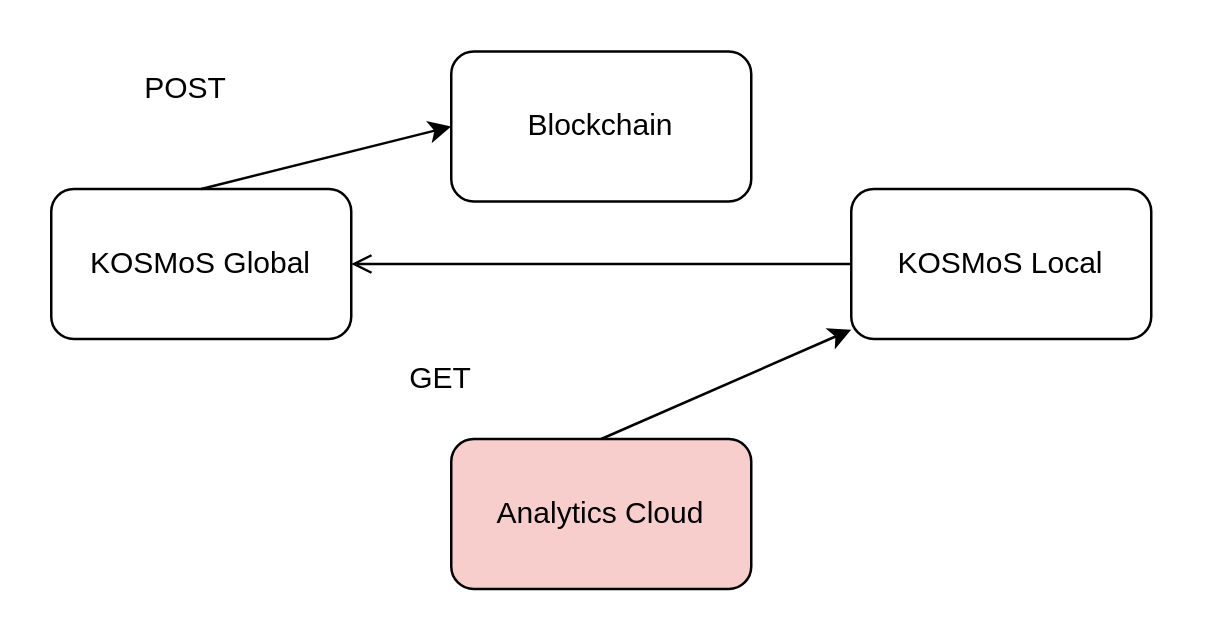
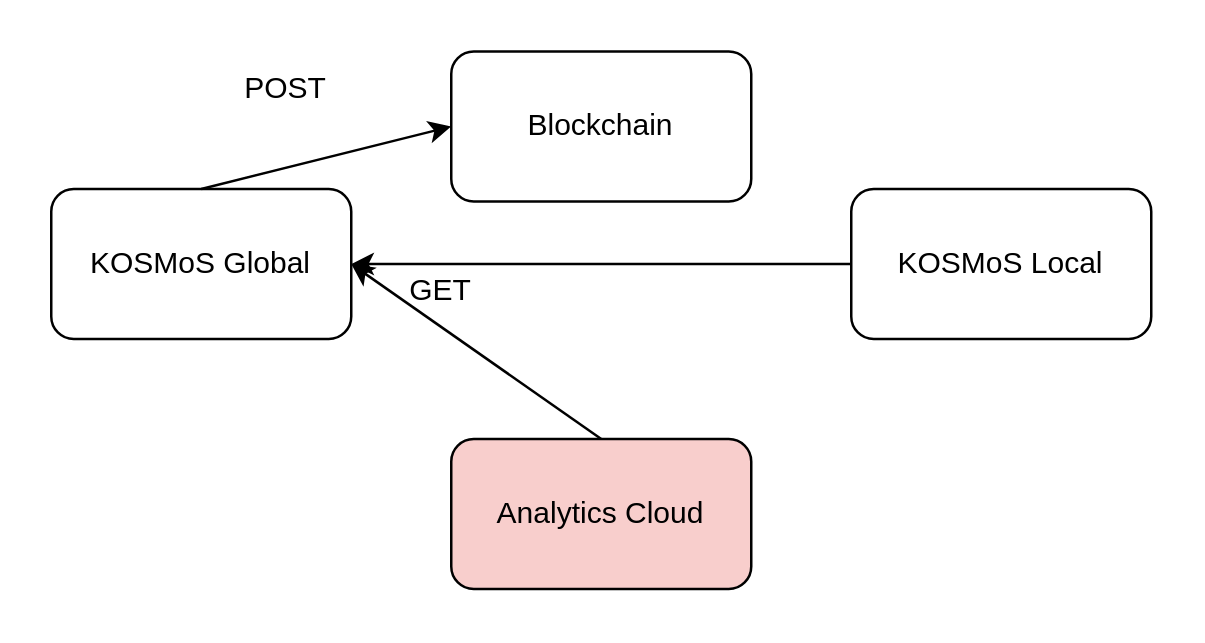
  <mxCell id="0" />
  <mxCell id="1" parent="0" />
  <mxCell id="2" value="Blockchain" style="rounded=1;whiteSpace=wrap;html=1;" vertex="1" parent="1"><mxGeometry x="180" y="20" width="120" height="60" as="geometry" /></mxCell>
  <mxCell id="3" value="KOSMoS Global" style="rounded=1;whiteSpace=wrap;html=1;" vertex="1" parent="1"><mxGeometry x="20" y="75" width="120" height="60" as="geometry" /></mxCell>
  <mxCell id="4" value="Analytics Cloud" style="rounded=1;whiteSpace=wrap;html=1;fillColor=#f8cecc;" vertex="1" parent="1"><mxGeometry x="180" y="175" width="120" height="60" as="geometry" /></mxCell>
  <mxCell id="5" value="KOSMoS Local" style="rounded=1;whiteSpace=wrap;html=1;" vertex="1" parent="1"><mxGeometry x="340" y="75" width="120" height="60" as="geometry" /></mxCell>
  <mxCell id="6" value="" style="endArrow=classic;html=1;entryX=0;entryY=0.5;entryDx=0;entryDy=0;exitX=0.5;exitY=0;exitDx=0;exitDy=0;" edge="1" parent="1" source="3" target="2"><mxGeometry width="50" height="50" relative="1" as="geometry"><mxPoint x="20" y="305" as="sourcePoint" /><mxPoint x="70" y="255" as="targetPoint" /></mxGeometry></mxCell>
- <mxCell id="7" value="" style="endArrow=open;html=1;entryX=1;entryY=0.5;entryDx=0;entryDy=0;exitX=0;exitY=0.5;exitDx=0;exitDy=0;" edge="1" parent="1" source="5" target="3"><mxGeometry width="50" height="50" relative="1" as="geometry"><mxPoint x="20" y="305" as="sourcePoint" /><mxPoint x="70" y="255" as="targetPoint" /></mxGeometry></mxCell>
- <mxCell id="8" value="" style="endArrow=classic;html=1;exitX=0.5;exitY=0;exitDx=0;exitDy=0;" edge="1" parent="1" source="4" target="5"><mxGeometry width="50" height="50" relative="1" as="geometry"><mxPoint x="90" y="225" as="sourcePoint" /><mxPoint x="140" y="175" as="targetPoint" /></mxGeometry></mxCell>
- <mxCell id="9" value="GET" style="text;html=1;strokeColor=none;fillColor=none;align=center;verticalAlign=middle;whiteSpace=wrap;rounded=0;" vertex="1" parent="1"><mxGeometry x="156" y="141" width="40" height="20" as="geometry" /></mxCell>
- <mxCell id="10" value="POST" style="text;html=1;strokeColor=none;fillColor=none;align=center;verticalAlign=middle;whiteSpace=wrap;rounded=0;" vertex="1" parent="1"><mxGeometry x="54" y="25" width="40" height="20" as="geometry" /></mxCell>
+ <mxCell id="7" value="" style="endArrow=classic;html=1;entryX=1;entryY=0.5;entryDx=0;entryDy=0;exitX=0;exitY=0.5;exitDx=0;exitDy=0;" edge="1" parent="1" source="5" target="3"><mxGeometry width="50" height="50" relative="1" as="geometry"><mxPoint x="20" y="305" as="sourcePoint" /><mxPoint x="70" y="255" as="targetPoint" /></mxGeometry></mxCell>
+ <mxCell id="8" value="" style="endArrow=classic;html=1;entryX=1;entryY=0.5;entryDx=0;entryDy=0;exitX=0.5;exitY=0;exitDx=0;exitDy=0;" edge="1" parent="1" source="4" target="3"><mxGeometry width="50" height="50" relative="1" as="geometry"><mxPoint x="90" y="225" as="sourcePoint" /><mxPoint x="140" y="175" as="targetPoint" /></mxGeometry></mxCell>
+ <mxCell id="9" value="GET" style="text;html=1;strokeColor=none;fillColor=none;align=center;verticalAlign=middle;whiteSpace=wrap;rounded=0;" vertex="1" parent="1"><mxGeometry x="156" y="106" width="40" height="20" as="geometry" /></mxCell>
+ <mxCell id="10" value="POST" style="text;html=1;strokeColor=none;fillColor=none;align=center;verticalAlign=middle;whiteSpace=wrap;rounded=0;" vertex="1" parent="1"><mxGeometry x="94" y="25" width="40" height="20" as="geometry" /></mxCell>
